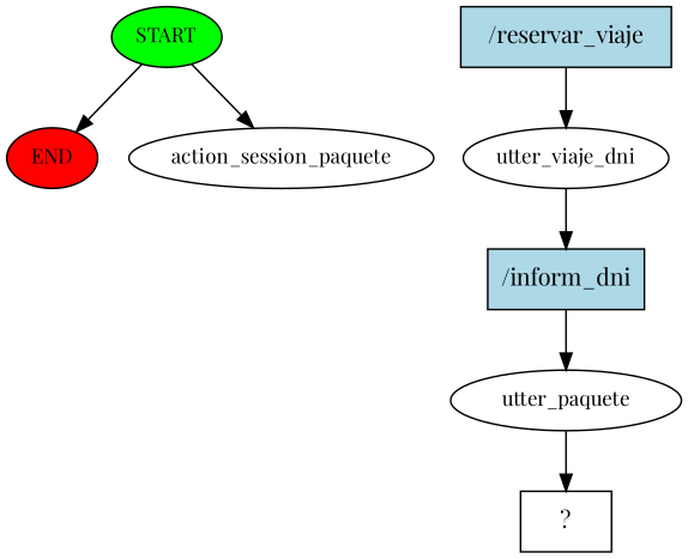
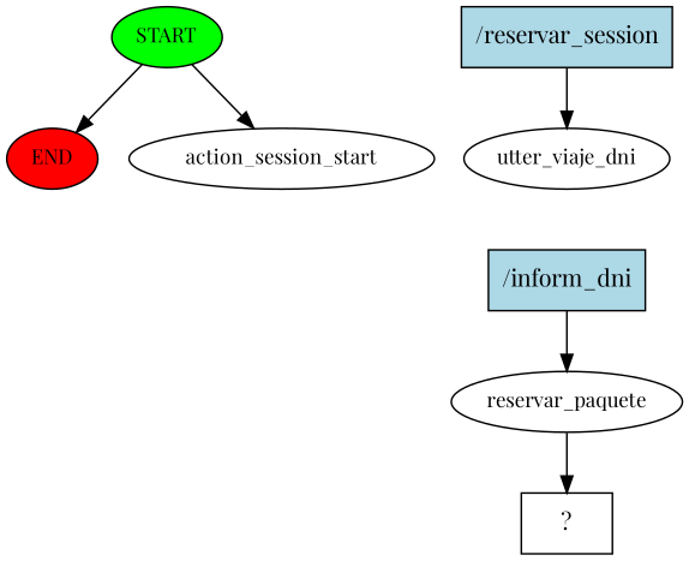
  digraph {
    fontname="Playfair Display"
    node [fontname="Playfair Display" fontsize=12]
    edge [fontname="Playfair Display"]
    n1 [fillcolor=green label=START style=filled]
    n2 [fillcolor=red label=END style=filled]
-   n3 [label=action_session_paquete]
-   n4 [fillcolor=lightblue label="/reservar_viaje" shape=rect style=filled fontsize=""]
+   n3 [label=action_session_start]
+   n4 [fillcolor=lightblue label="/reservar_session" shape=rect style=filled fontsize=""]
    n5 [label=utter_viaje_dni]
    n6 [fillcolor=lightblue label="/inform_dni" shape=rect style=filled fontsize=""]
-   n7 [label=utter_paquete]
+   n7 [label=reservar_paquete]
    n8 [label="  ?  " shape=rect fontsize=""]
    n1 -> n2
    n1 -> n3
    n4 -> n5
-   n5 -> n6
    n6 -> n7
    n7 -> n8
  }
